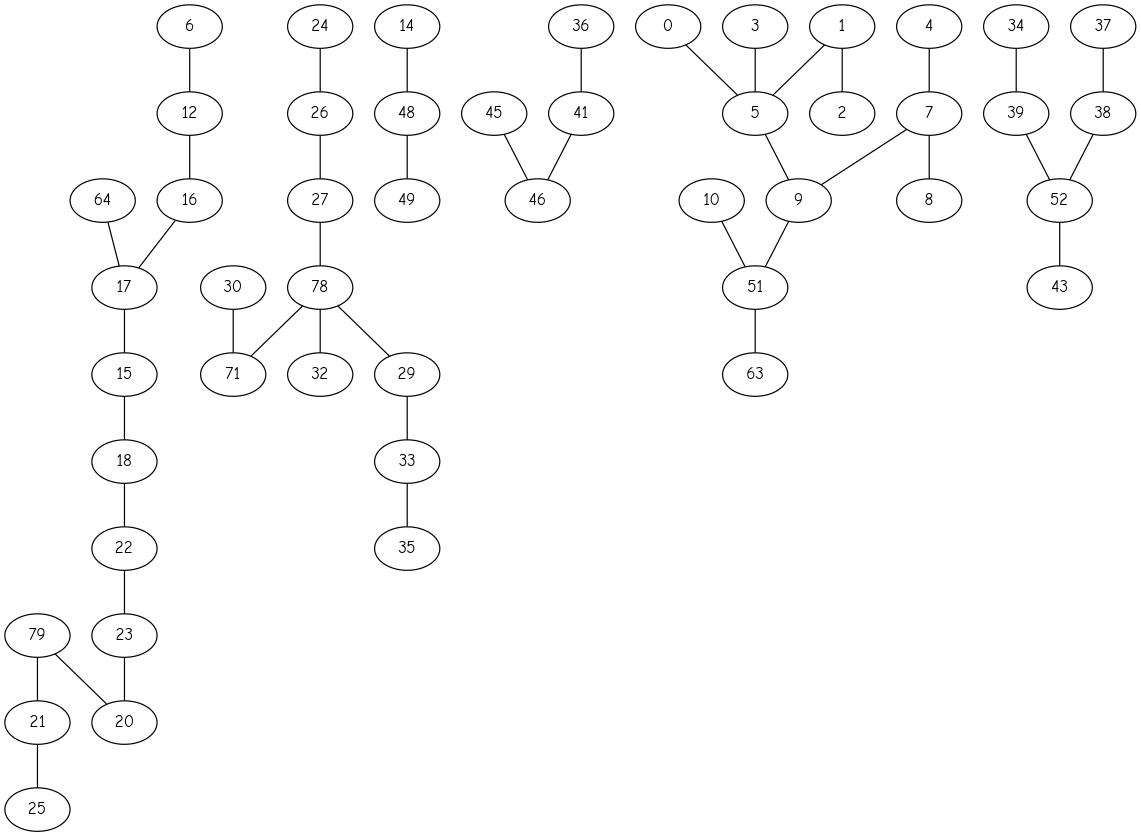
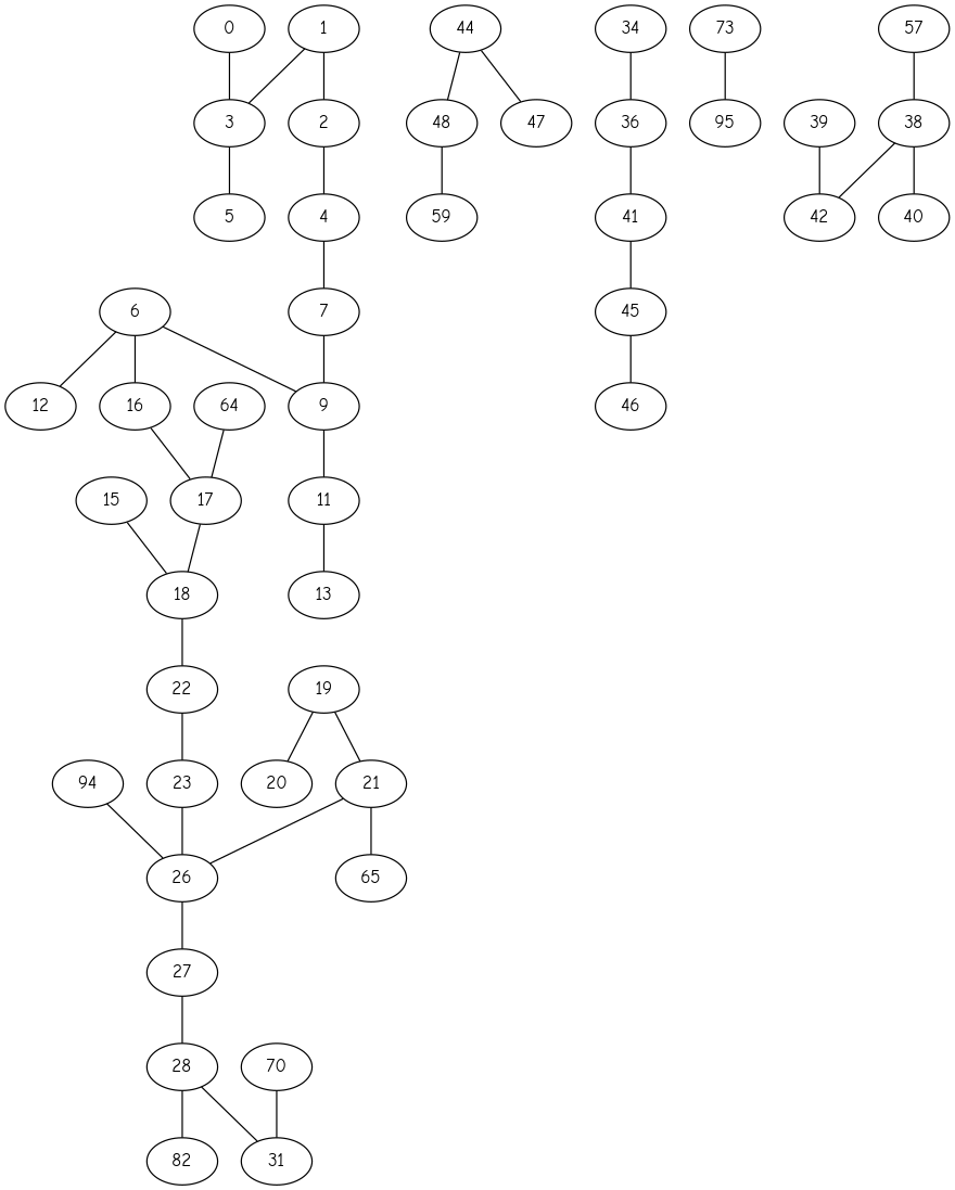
  graph {
    fontname="Comic Neue"
    node [fontname="Comic Neue"]
    edge [fontname="Comic Neue"]
    12
    16
    17
    18
    22
    23
    26
    27
-   44 [label=14]
+   44
    48
-   49
+   47
+   49 [label=59]
    45
    46
-   10
-   11 [label=51]
-   13 [label=63]
-   28 [label=78]
-   32
-   31 [label=71]
-   29
-   33
-   35
-   19 [label=79]
+   11
+   13
+   28
+   32 [label=82]
+   31
+   33 [label=73]
+   35 [label=95]
+   19
    21
    20
-   25
+   25 [label=65]
    38
-   42 [label=52]
-   43
+   40
+   42
    36
    41
-   24
-   37
+   24 [label=94]
+   37 [label=57]
    34
    0
    3
    5
-   30
+   30 [label=70]
    1
    2
    4
    7
    9
-   8
    n47 [label=64]
    6
    39
    15
-   12 -- 16
+   6 -- 16
    16 -- 17
-   17 -- 15
+   17 -- 18
    18 -- 22
    22 -- 23
-   23 -- 20
+   23 -- 26
    26 -- 27
    27 -- 28
    44 -- 48
+   44 -- 47
    48 -- 49
    45 -- 46
-   10 -- 11
    11 -- 13
    28 -- 32
    28 -- 31
-   28 -- 29
-   29 -- 33
    33 -- 35
    19 -- 21
    19 -- 20
+   21 -- 26
    21 -- 25
+   38 -- 40
    38 -- 42
-   42 -- 43
    36 -- 41
-   41 -- 46
+   41 -- 45
    24 -- 26
    37 -- 38
-   34 -- 39
-   0 -- 5
+   34 -- 36
+   0 -- 3
    3 -- 5
    30 -- 31
-   1 -- 5
+   1 -- 3
    1 -- 2
+   2 -- 4
    4 -- 7
    7 -- 9
-   7 -- 8
    9 -- 11
    n47 -- 17
    6 -- 12
-   5 -- 9
+   6 -- 9
    39 -- 42
    15 -- 18
  }
